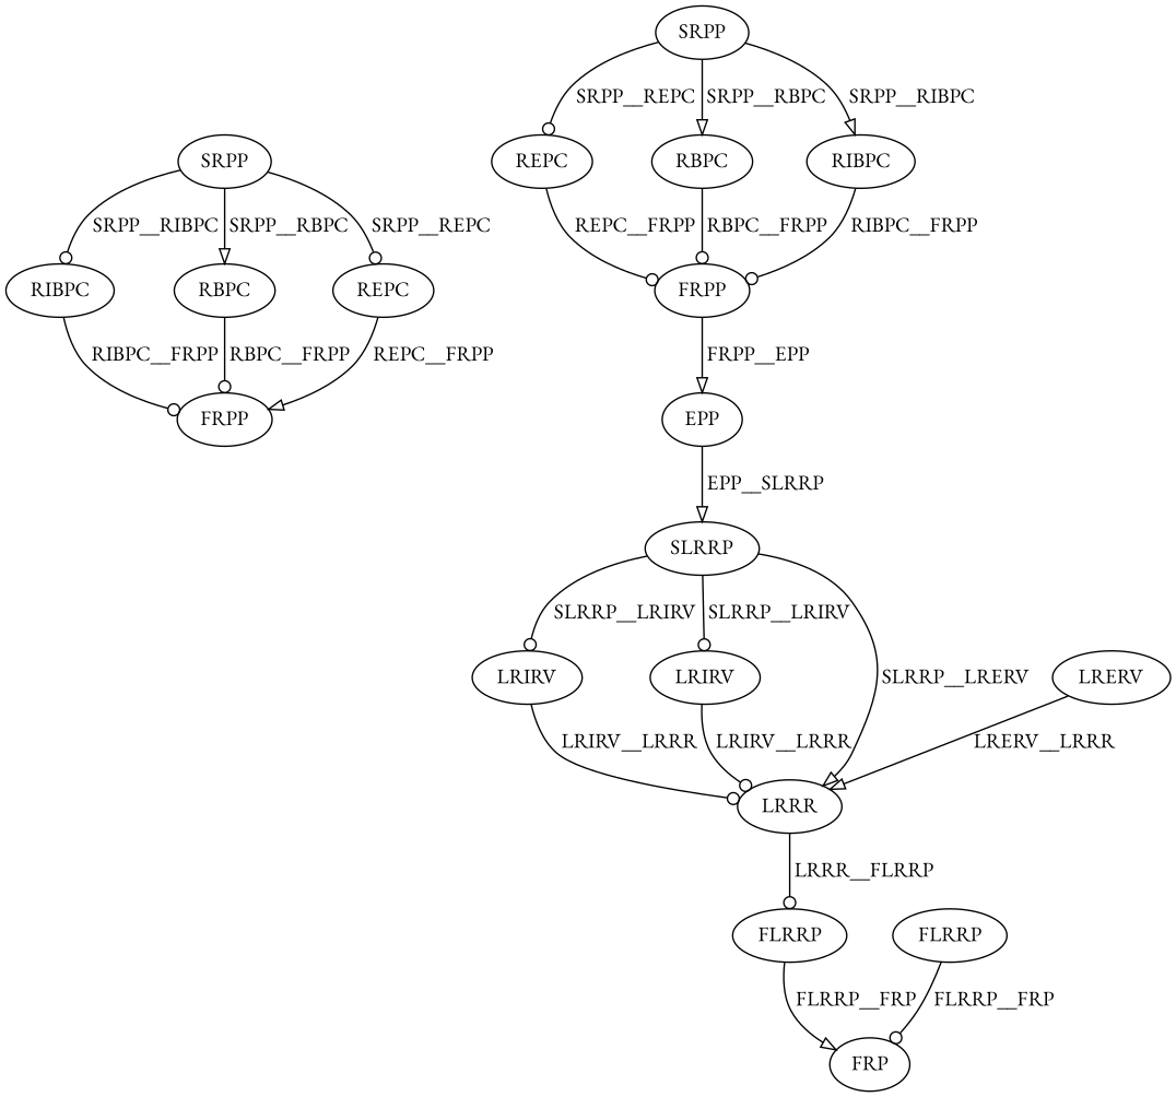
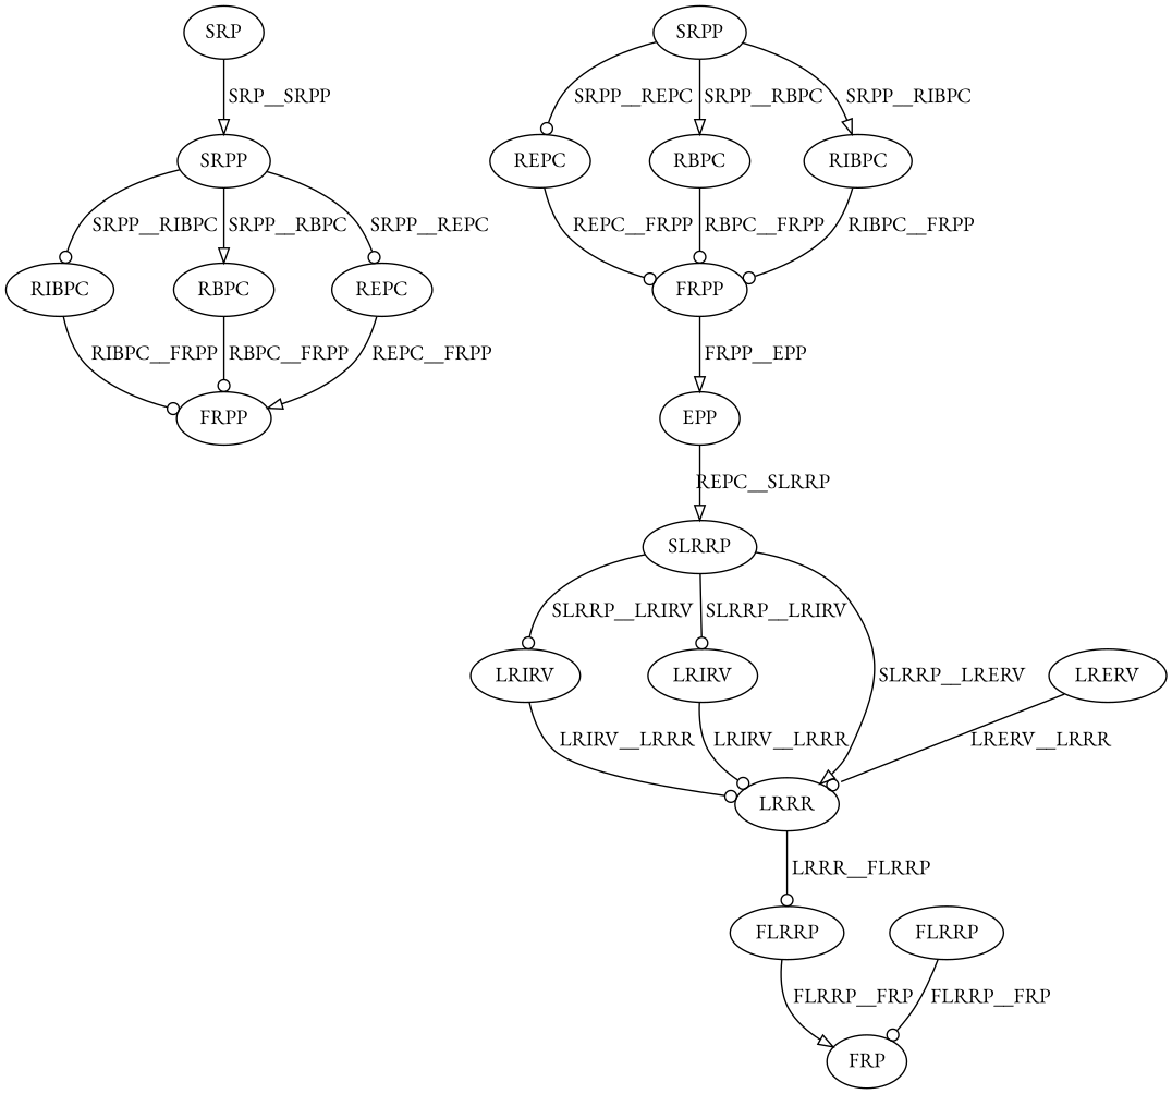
  digraph {
    fontname="EB Garamond"
    node [color=black fontcolor=black fontname="EB Garamond"]
    edge [arrowhead=odot color=black fontcolor=black fontname="EB Garamond"]
+   n1 [label=SRP]
    n2 [label=SRPP]
    n3 [label=RIBPC]
    n4 [label=RBPC]
    n5 [label=REPC]
    n6 [label=FRPP]
    n7 [label=SRPP]
    n8 [label=REPC]
    n9 [label=RBPC]
    n10 [label=RIBPC]
    n11 [label=FRPP]
    n12 [label=EPP]
    n13 [label=SLRRP]
    n14 [label=LRIRV]
    n15 [label=LRIRV]
    n16 [label=LRRR]
    n17 [label=LRERV]
    n18 [label=FLRRP]
    n19 [label=FLRRP]
    n20 [label=FRP]
+   n1 -> n2 [arrowhead=onormal label=" SRP__SRPP"]
    n2 -> n3 [label=" SRPP__RIBPC"]
    n2 -> n4 [arrowhead=onormal label=" SRPP__RBPC"]
    n2 -> n5 [label=" SRPP__REPC"]
    n3 -> n6 [label=" RIBPC__FRPP"]
    n4 -> n6 [label=" RBPC__FRPP"]
    n5 -> n6 [arrowhead=onormal label=" REPC__FRPP"]
    n7 -> n8 [label=" SRPP__REPC"]
    n7 -> n9 [arrowhead=onormal label=" SRPP__RBPC"]
    n7 -> n10 [arrowhead=onormal label=" SRPP__RIBPC"]
    n8 -> n11 [label=" REPC__FRPP"]
    n9 -> n11 [label=" RBPC__FRPP"]
    n10 -> n11 [label=" RIBPC__FRPP"]
    n11 -> n12 [arrowhead=onormal label=" FRPP__EPP"]
-   n12 -> n13 [arrowhead=onormal label=" EPP__SLRRP"]
+   n12 -> n13 [arrowhead=onormal label=" REPC__SLRRP"]
    n13 -> n14 [label=" SLRRP__LRIRV"]
    n13 -> n15 [label=" SLRRP__LRIRV"]
    n13 -> n16 [arrowhead=onormal label=" SLRRP__LRERV"]
    n14 -> n16 [label=" LRIRV__LRRR"]
    n15 -> n16 [label=" LRIRV__LRRR"]
    n16 -> n18 [label=" LRRR__FLRRP"]
-   n17 -> n16 [arrowhead=onormal label=" LRERV__LRRR"]
+   n17 -> n16 [label=" LRERV__LRRR"]
    n18 -> n20 [arrowhead=onormal label=" FLRRP__FRP"]
    n19 -> n20 [label=" FLRRP__FRP"]
  }
